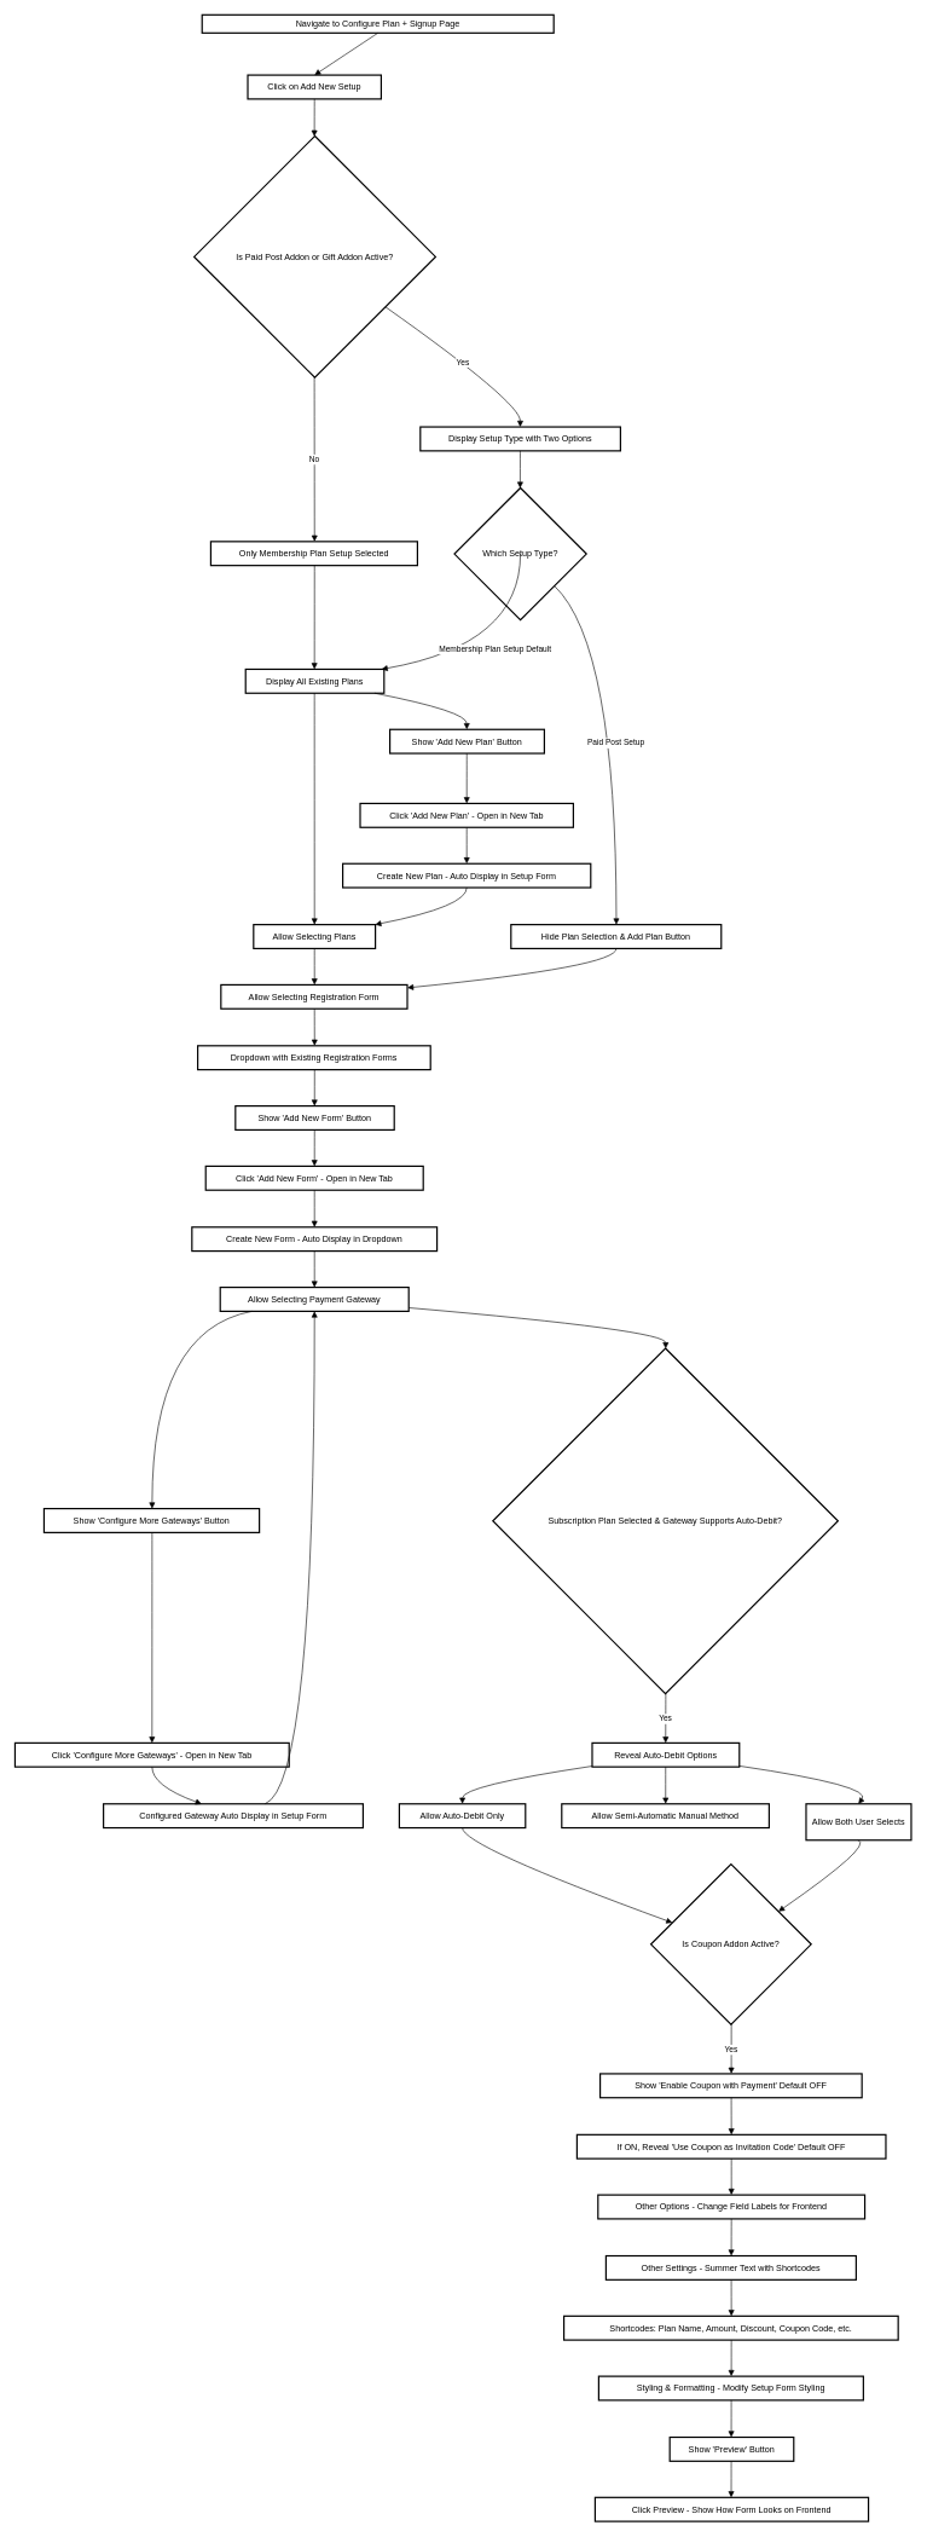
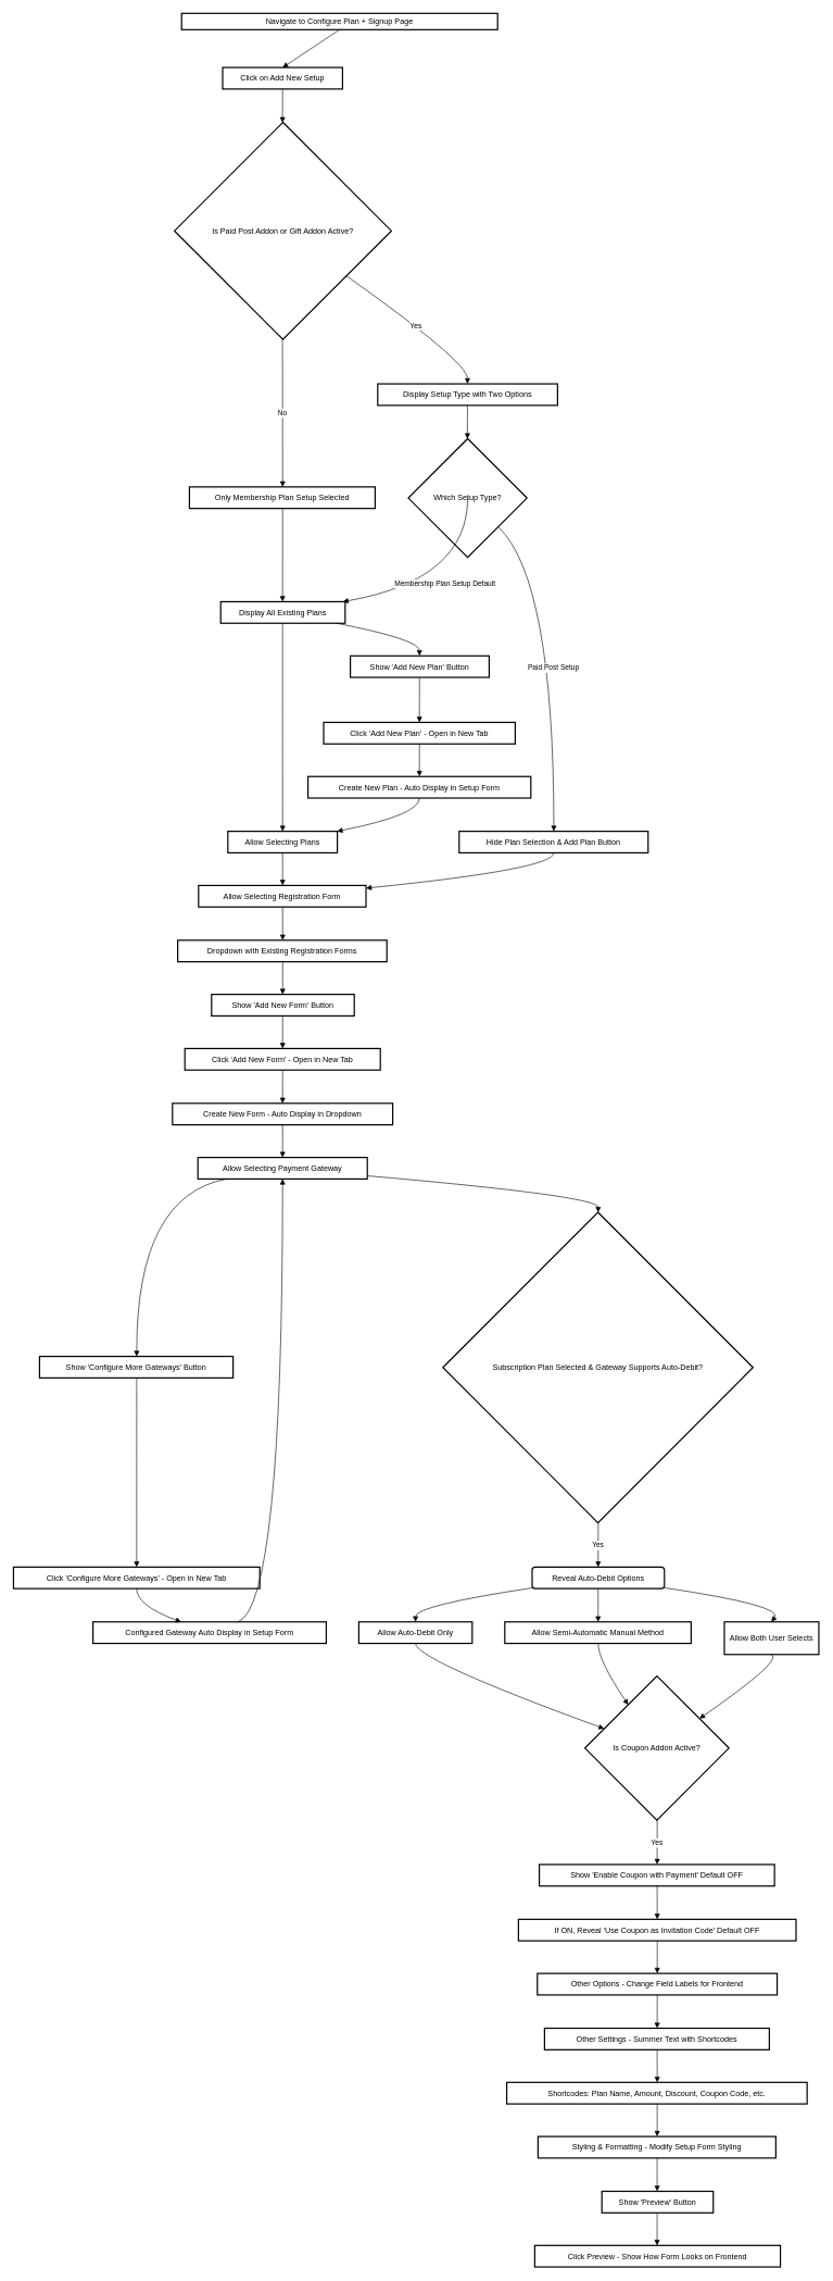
  <mxCell id="0" />
  <mxCell id="1" parent="0" />
  <mxCell id="2" value="" style="curved=1;startArrow=none;endArrow=block;exitX=1.0;exitY=0.831;entryX=0.501;entryY=-0.0;rounded=0;" edge="1" parent="1"><mxGeometry relative="1" as="geometry"><Array as="points"><mxPoint x="917" y="1564" /></Array><mxPoint x="563" y="1533.411" as="sourcePoint" /></mxGeometry></mxCell>
  <mxCell id="3" value="Navigate to Configure Plan + Signup Page" style="whiteSpace=wrap;strokeWidth=2;" vertex="1" parent="1"><mxGeometry x="278" y="20" width="485" height="25" as="geometry" /></mxCell>
  <mxCell id="4" value="Click on Add New Setup" style="whiteSpace=wrap;strokeWidth=2;" vertex="1" parent="1"><mxGeometry x="341" y="103" width="184" height="33" as="geometry" /></mxCell>
  <mxCell id="5" value="Is Paid Post Addon or Gift Addon Active?" style="rhombus;strokeWidth=2;whiteSpace=wrap;" vertex="1" parent="1"><mxGeometry x="267" y="187" width="333" height="333" as="geometry" /></mxCell>
  <mxCell id="6" value="Display Setup Type with Two Options" style="whiteSpace=wrap;strokeWidth=2;" vertex="1" parent="1"><mxGeometry x="579" y="588" width="276" height="33" as="geometry" /></mxCell>
  <mxCell id="7" value="Only Membership Plan Setup Selected" style="whiteSpace=wrap;strokeWidth=2;" vertex="1" parent="1"><mxGeometry x="290" y="746" width="285" height="33" as="geometry" /></mxCell>
  <mxCell id="8" value="Display All Existing Plans" style="whiteSpace=wrap;strokeWidth=2;" vertex="1" parent="1"><mxGeometry x="338" y="922" width="191" height="33" as="geometry" /></mxCell>
  <mxCell id="9" value="Which Setup Type?" style="rhombus;strokeWidth=2;whiteSpace=wrap;" vertex="1" parent="1"><mxGeometry x="626" y="672" width="182" height="182" as="geometry" /></mxCell>
  <mxCell id="10" value="Hide Plan Selection &amp; Add Plan Button" style="whiteSpace=wrap;strokeWidth=2;" vertex="1" parent="1"><mxGeometry x="704" y="1274" width="290" height="33" as="geometry" /></mxCell>
  <mxCell id="11" value="Allow Selecting Plans" style="whiteSpace=wrap;strokeWidth=2;" vertex="1" parent="1"><mxGeometry x="349" y="1274" width="168" height="33" as="geometry" /></mxCell>
  <mxCell id="12" value="Show 'Add New Plan' Button" style="whiteSpace=wrap;strokeWidth=2;" vertex="1" parent="1"><mxGeometry x="537" y="1005" width="213" height="33" as="geometry" /></mxCell>
  <mxCell id="13" value="Click 'Add New Plan' - Open in New Tab" style="whiteSpace=wrap;strokeWidth=2;" vertex="1" parent="1"><mxGeometry x="496" y="1107" width="294" height="33" as="geometry" /></mxCell>
  <mxCell id="14" value="Create New Plan - Auto Display in Setup Form" style="whiteSpace=wrap;strokeWidth=2;" vertex="1" parent="1"><mxGeometry x="472" y="1190" width="342" height="33" as="geometry" /></mxCell>
  <mxCell id="15" value="Allow Selecting Registration Form" style="whiteSpace=wrap;strokeWidth=2;" vertex="1" parent="1"><mxGeometry x="304" y="1357" width="257" height="33" as="geometry" /></mxCell>
  <mxCell id="16" value="Dropdown with Existing Registration Forms" style="whiteSpace=wrap;strokeWidth=2;" vertex="1" parent="1"><mxGeometry x="272" y="1441" width="321" height="33" as="geometry" /></mxCell>
  <mxCell id="17" value="Show 'Add New Form' Button" style="whiteSpace=wrap;strokeWidth=2;" vertex="1" parent="1"><mxGeometry x="324" y="1524" width="219" height="33" as="geometry" /></mxCell>
  <mxCell id="18" value="Click 'Add New Form' - Open in New Tab" style="whiteSpace=wrap;strokeWidth=2;" vertex="1" parent="1"><mxGeometry x="283" y="1607" width="300" height="33" as="geometry" /></mxCell>
  <mxCell id="19" value="Create New Form - Auto Display in Dropdown" style="whiteSpace=wrap;strokeWidth=2;" vertex="1" parent="1"><mxGeometry x="264" y="1691" width="338" height="33" as="geometry" /></mxCell>
  <mxCell id="20" value="Allow Selecting Payment Gateway" style="whiteSpace=wrap;strokeWidth=2;" vertex="1" parent="1"><mxGeometry x="303" y="1774" width="260" height="33" as="geometry" /></mxCell>
  <mxCell id="21" value="Show 'Configure More Gateways' Button" style="whiteSpace=wrap;strokeWidth=2;" vertex="1" parent="1"><mxGeometry x="60" y="2079" width="297" height="33" as="geometry" /></mxCell>
  <mxCell id="22" value="Click 'Configure More Gateways' - Open in New Tab" style="whiteSpace=wrap;strokeWidth=2;" vertex="1" parent="1"><mxGeometry x="20" y="2402" width="378" height="33" as="geometry" /></mxCell>
  <mxCell id="23" value="Configured Gateway Auto Display in Setup Form" style="whiteSpace=wrap;strokeWidth=2;" vertex="1" parent="1"><mxGeometry x="142" y="2486" width="358" height="33" as="geometry" /></mxCell>
  <mxCell id="24" value="Subscription Plan Selected &amp; Gateway Supports Auto-Debit?" style="rhombus;strokeWidth=2;whiteSpace=wrap;" vertex="1" parent="1"><mxGeometry x="679" y="1858" width="476" height="476" as="geometry" /></mxCell>
- <mxCell id="25" value="Reveal Auto-Debit Options" style="whiteSpace=wrap;strokeWidth=2;" vertex="1" parent="1"><mxGeometry x="816" y="2402" width="203" height="33" as="geometry" /></mxCell>
+ <mxCell id="25" value="Reveal Auto-Debit Options" style="whiteSpace=wrap;strokeWidth=2;rounded=1;" vertex="1" parent="1"><mxGeometry x="816" y="2402" width="203" height="33" as="geometry" /></mxCell>
  <mxCell id="26" value="Allow Auto-Debit Only" style="whiteSpace=wrap;strokeWidth=2;" vertex="1" parent="1"><mxGeometry x="550" y="2486" width="174" height="33" as="geometry" /></mxCell>
  <mxCell id="27" value="Allow Semi-Automatic Manual Method" style="whiteSpace=wrap;strokeWidth=2;" vertex="1" parent="1"><mxGeometry x="774" y="2486" width="286" height="33" as="geometry" /></mxCell>
  <mxCell id="28" value="Allow Both User Selects" style="whiteSpace=wrap;strokeWidth=2;" vertex="1" parent="1"><mxGeometry x="1111" y="2486" width="145" height="50" as="geometry" /></mxCell>
  <mxCell id="29" value="Is Coupon Addon Active?" style="rhombus;strokeWidth=2;whiteSpace=wrap;" vertex="1" parent="1"><mxGeometry x="897" y="2569" width="221" height="221" as="geometry" /></mxCell>
  <mxCell id="30" value="Show 'Enable Coupon with Payment' Default OFF" style="whiteSpace=wrap;strokeWidth=2;" vertex="1" parent="1"><mxGeometry x="827" y="2858" width="361" height="33" as="geometry" /></mxCell>
  <mxCell id="31" value="If ON, Reveal 'Use Coupon as Invitation Code' Default OFF" style="whiteSpace=wrap;strokeWidth=2;" vertex="1" parent="1"><mxGeometry x="795" y="2942" width="426" height="33" as="geometry" /></mxCell>
  <mxCell id="32" value="Other Options - Change Field Labels for Frontend" style="whiteSpace=wrap;strokeWidth=2;" vertex="1" parent="1"><mxGeometry x="824" y="3025" width="368" height="33" as="geometry" /></mxCell>
  <mxCell id="33" value="Other Settings - Summer Text with Shortcodes" style="whiteSpace=wrap;strokeWidth=2;" vertex="1" parent="1"><mxGeometry x="835" y="3109" width="345" height="33" as="geometry" /></mxCell>
  <mxCell id="34" value="Shortcodes: Plan Name, Amount, Discount, Coupon Code, etc." style="whiteSpace=wrap;strokeWidth=2;" vertex="1" parent="1"><mxGeometry x="777" y="3192" width="461" height="33" as="geometry" /></mxCell>
  <mxCell id="35" value="Styling &amp; Formatting - Modify Setup Form Styling" style="whiteSpace=wrap;strokeWidth=2;" vertex="1" parent="1"><mxGeometry x="825" y="3275" width="365" height="33" as="geometry" /></mxCell>
  <mxCell id="36" value="Show 'Preview' Button" style="whiteSpace=wrap;strokeWidth=2;" vertex="1" parent="1"><mxGeometry x="923" y="3359" width="171" height="33" as="geometry" /></mxCell>
  <mxCell id="37" value="Click Preview - Show How Form Looks on Frontend" style="whiteSpace=wrap;strokeWidth=2;" vertex="1" parent="1"><mxGeometry x="820" y="3442" width="377" height="33" as="geometry" /></mxCell>
  <mxCell id="38" value="" style="curved=1;startArrow=none;endArrow=block;exitX=0.5;exitY=1.012;entryX=0.5;entryY=0.012;rounded=0;" edge="1" parent="1" source="3" target="4"><mxGeometry relative="1" as="geometry"><Array as="points" /></mxGeometry></mxCell>
  <mxCell id="39" value="" style="curved=1;startArrow=none;endArrow=block;exitX=0.5;exitY=1.024;entryX=0.498;entryY=-0.001;rounded=0;" edge="1" parent="1" source="4" target="5"><mxGeometry relative="1" as="geometry"><Array as="points" /></mxGeometry></mxCell>
  <mxCell id="40" value="Yes" style="curved=1;startArrow=none;endArrow=block;exitX=0.998;exitY=0.853;entryX=0.499;entryY=0.004;rounded=0;" edge="1" parent="1" source="5" target="6"><mxGeometry relative="1" as="geometry"><Array as="points"><mxPoint x="717" y="554" /></Array></mxGeometry></mxCell>
  <mxCell id="41" value="No" style="curved=1;startArrow=none;endArrow=block;exitX=0.498;exitY=0.999;entryX=0.502;entryY=-0.006;rounded=0;" edge="1" parent="1" source="5" target="7"><mxGeometry relative="1" as="geometry"><Array as="points" /></mxGeometry></mxCell>
  <mxCell id="42" value="" style="curved=1;startArrow=none;endArrow=block;exitX=0.502;exitY=1.006;entryX=0.497;entryY=-0.004;rounded=0;" edge="1" parent="1" source="7" target="8"><mxGeometry relative="1" as="geometry"><Array as="points" /></mxGeometry></mxCell>
  <mxCell id="43" value="" style="curved=1;startArrow=none;endArrow=block;exitX=0.499;exitY=1.016;entryX=0.498;entryY=-0.003;rounded=0;" edge="1" parent="1" source="6" target="9"><mxGeometry relative="1" as="geometry"><Array as="points" /></mxGeometry></mxCell>
  <mxCell id="44" value="Membership Plan Setup Default" style="curved=1;startArrow=none;endArrow=block;exitX=0.498;exitY=0.997;entryX=0.985;entryY=-0.004;rounded=0;" edge="1" parent="1" source="9" target="8"><mxGeometry relative="1" as="geometry"><Array as="points"><mxPoint x="717" y="888" /></Array></mxGeometry></mxCell>
  <mxCell id="45" value="Paid Post Setup" style="curved=1;startArrow=none;endArrow=block;exitX=0.998;exitY=0.969;entryX=0.501;entryY=-0.004;rounded=0;" edge="1" parent="1" source="9" target="10"><mxGeometry relative="1" as="geometry"><Array as="points"><mxPoint x="849" y="888" /></Array></mxGeometry></mxCell>
  <mxCell id="46" value="" style="curved=1;startArrow=none;endArrow=block;exitX=0.497;exitY=1.008;entryX=0.5;entryY=-0.004;rounded=0;" edge="1" parent="1" source="8" target="11"><mxGeometry relative="1" as="geometry"><Array as="points" /></mxGeometry></mxCell>
  <mxCell id="47" value="" style="curved=1;startArrow=none;endArrow=block;exitX=0.938;exitY=1.008;entryX=0.498;entryY=0.008;rounded=0;" edge="1" parent="1" source="8" target="12"><mxGeometry relative="1" as="geometry"><Array as="points"><mxPoint x="643" y="980" /></Array></mxGeometry></mxCell>
  <mxCell id="48" value="" style="curved=1;startArrow=none;endArrow=block;exitX=0.498;exitY=1.02;entryX=0.5;entryY=0.002;rounded=0;" edge="1" parent="1" source="12" target="13"><mxGeometry relative="1" as="geometry"><Array as="points" /></mxGeometry></mxCell>
  <mxCell id="49" value="" style="curved=1;startArrow=none;endArrow=block;exitX=0.5;exitY=1.014;entryX=0.5;entryY=0.014;rounded=0;" edge="1" parent="1" source="13" target="14"><mxGeometry relative="1" as="geometry"><Array as="points" /></mxGeometry></mxCell>
  <mxCell id="50" value="" style="curved=1;startArrow=none;endArrow=block;exitX=0.5;exitY=1.026;entryX=0.999;entryY=-0.002;rounded=0;" edge="1" parent="1" source="14" target="11"><mxGeometry relative="1" as="geometry"><Array as="points"><mxPoint x="643" y="1249" /></Array></mxGeometry></mxCell>
  <mxCell id="51" value="" style="curved=1;startArrow=none;endArrow=block;exitX=0.5;exitY=1.008;entryX=0.502;entryY=0.008;rounded=0;" edge="1" parent="1" source="11" target="15"><mxGeometry relative="1" as="geometry"><Array as="points" /></mxGeometry></mxCell>
  <mxCell id="52" value="" style="curved=1;startArrow=none;endArrow=block;exitX=0.501;exitY=1.008;entryX=1.002;entryY=0.124;rounded=0;" edge="1" parent="1" source="10" target="15"><mxGeometry relative="1" as="geometry"><Array as="points"><mxPoint x="849" y="1332" /></Array></mxGeometry></mxCell>
  <mxCell id="53" value="" style="curved=1;startArrow=none;endArrow=block;exitX=0.502;exitY=1.02;entryX=0.502;entryY=-0.01;rounded=0;" edge="1" parent="1" source="15" target="16"><mxGeometry relative="1" as="geometry"><Array as="points" /></mxGeometry></mxCell>
  <mxCell id="54" value="" style="curved=1;startArrow=none;endArrow=block;exitX=0.502;exitY=1.002;entryX=0.498;entryY=0.002;rounded=0;" edge="1" parent="1" source="16" target="17"><mxGeometry relative="1" as="geometry"><Array as="points" /></mxGeometry></mxCell>
  <mxCell id="55" value="" style="curved=1;startArrow=none;endArrow=block;exitX=0.498;exitY=1.014;entryX=0.5;entryY=0.014;rounded=0;" edge="1" parent="1" source="17" target="18"><mxGeometry relative="1" as="geometry"><Array as="points" /></mxGeometry></mxCell>
  <mxCell id="56" value="" style="curved=1;startArrow=none;endArrow=block;exitX=0.5;exitY=1.026;entryX=0.5;entryY=-0.004;rounded=0;" edge="1" parent="1" source="18" target="19"><mxGeometry relative="1" as="geometry"><Array as="points" /></mxGeometry></mxCell>
  <mxCell id="57" value="" style="curved=1;startArrow=none;endArrow=block;exitX=0.5;exitY=1.008;entryX=0.5;entryY=0.008;rounded=0;" edge="1" parent="1" source="19" target="20"><mxGeometry relative="1" as="geometry"><Array as="points" /></mxGeometry></mxCell>
  <mxCell id="58" value="" style="curved=1;startArrow=none;endArrow=block;exitX=0.155;exitY=1.02;entryX=0.502;entryY=0.001;rounded=0;" edge="1" parent="1" source="20" target="21"><mxGeometry relative="1" as="geometry"><Array as="points"><mxPoint x="209" y="1833" /></Array></mxGeometry></mxCell>
  <mxCell id="59" value="" style="curved=1;startArrow=none;endArrow=block;exitX=0.502;exitY=1.013;entryX=0.5;entryY=0.005;rounded=0;" edge="1" parent="1" source="21" target="22"><mxGeometry relative="1" as="geometry"><Array as="points" /></mxGeometry></mxCell>
  <mxCell id="60" value="" style="curved=1;startArrow=none;endArrow=block;exitX=0.5;exitY=1.018;entryX=0.375;entryY=-0.013;rounded=0;" edge="1" parent="1" source="22" target="23"><mxGeometry relative="1" as="geometry"><Array as="points"><mxPoint x="209" y="2461" /></Array></mxGeometry></mxCell>
  <mxCell id="61" value="" style="curved=1;startArrow=none;endArrow=block;exitX=0.625;exitY=-0.013;entryX=0.5;entryY=1.02;rounded=0;" edge="1" parent="1" source="23" target="20"><mxGeometry relative="1" as="geometry"><Array as="points"><mxPoint x="433" y="2461" /></Array></mxGeometry></mxCell>
  <mxCell id="62" value="" style="curved=1;startArrow=none;endArrow=block;exitX=1.0;exitY=0.853;entryX=0.501;entryY=-0.001;rounded=0;" edge="1" parent="1" source="20" target="24"><mxGeometry relative="1" as="geometry"><Array as="points"><mxPoint x="917" y="1833" /></Array></mxGeometry></mxCell>
  <mxCell id="63" value="Yes" style="curved=1;startArrow=none;endArrow=block;exitX=0.501;exitY=1.0;entryX=0.499;entryY=0.005;rounded=0;" edge="1" parent="1" source="24" target="25"><mxGeometry relative="1" as="geometry"><Array as="points" /></mxGeometry></mxCell>
  <mxCell id="64" value="" style="curved=1;startArrow=none;endArrow=block;exitX=0.0;exitY=0.968;entryX=0.5;entryY=-0.013;rounded=0;" edge="1" parent="1" source="25" target="26"><mxGeometry relative="1" as="geometry"><Array as="points"><mxPoint x="637" y="2461" /></Array></mxGeometry></mxCell>
  <mxCell id="65" value="" style="curved=1;startArrow=none;endArrow=block;exitX=0.499;exitY=1.018;entryX=0.501;entryY=-0.013;rounded=0;" edge="1" parent="1" source="25" target="27"><mxGeometry relative="1" as="geometry"><Array as="points" /></mxGeometry></mxCell>
  <mxCell id="66" value="" style="curved=1;startArrow=none;endArrow=block;exitX=0.998;exitY=0.96;entryX=0.497;entryY=-0.013;rounded=0;" edge="1" parent="1" source="25" target="28"><mxGeometry relative="1" as="geometry"><Array as="points"><mxPoint x="1203" y="2461" /></Array></mxGeometry></mxCell>
  <mxCell id="67" value="" style="curved=1;startArrow=none;endArrow=block;exitX=0.5;exitY=0.999;entryX=0.002;entryY=0.317;rounded=0;" edge="1" parent="1" source="26" target="29"><mxGeometry relative="1" as="geometry"><Array as="points"><mxPoint x="637" y="2544" /></Array></mxGeometry></mxCell>
+ <mxCell id="68" value="" style="curved=1;startArrow=none;endArrow=block;exitX=0.501;exitY=0.999;entryX=0.168;entryY=-0.0;rounded=0;" edge="1" parent="1" source="27" target="29"><mxGeometry relative="1" as="geometry"><Array as="points"><mxPoint x="917" y="2544" /></Array></mxGeometry></mxCell>
  <mxCell id="69" value="" style="curved=1;startArrow=none;endArrow=block;exitX=0.497;exitY=0.999;entryX=1.002;entryY=0.153;rounded=0;" edge="1" parent="1" source="28" target="29"><mxGeometry relative="1" as="geometry"><Array as="points"><mxPoint x="1203" y="2544" /></Array></mxGeometry></mxCell>
  <mxCell id="70" value="Yes" style="curved=1;startArrow=none;endArrow=block;exitX=0.502;exitY=1.0;entryX=0.501;entryY=0.011;rounded=0;" edge="1" parent="1" source="29" target="30"><mxGeometry relative="1" as="geometry"><Array as="points" /></mxGeometry></mxCell>
  <mxCell id="71" value="" style="curved=1;startArrow=none;endArrow=block;exitX=0.501;exitY=1.023;entryX=0.5;entryY=-0.007;rounded=0;" edge="1" parent="1" source="30" target="31"><mxGeometry relative="1" as="geometry"><Array as="points" /></mxGeometry></mxCell>
  <mxCell id="72" value="" style="curved=1;startArrow=none;endArrow=block;exitX=0.5;exitY=1.005;entryX=0.5;entryY=0.005;rounded=0;" edge="1" parent="1" source="31" target="32"><mxGeometry relative="1" as="geometry"><Array as="points" /></mxGeometry></mxCell>
  <mxCell id="73" value="" style="curved=1;startArrow=none;endArrow=block;exitX=0.5;exitY=1.017;entryX=0.501;entryY=-0.013;rounded=0;" edge="1" parent="1" source="32" target="33"><mxGeometry relative="1" as="geometry"><Array as="points" /></mxGeometry></mxCell>
  <mxCell id="74" value="" style="curved=1;startArrow=none;endArrow=block;exitX=0.501;exitY=0.999;entryX=0.501;entryY=-0.001;rounded=0;" edge="1" parent="1" source="33" target="34"><mxGeometry relative="1" as="geometry"><Array as="points" /></mxGeometry></mxCell>
  <mxCell id="75" value="" style="curved=1;startArrow=none;endArrow=block;exitX=0.501;exitY=1.011;entryX=0.501;entryY=0.011;rounded=0;" edge="1" parent="1" source="34" target="35"><mxGeometry relative="1" as="geometry"><Array as="points" /></mxGeometry></mxCell>
  <mxCell id="76" value="" style="curved=1;startArrow=none;endArrow=block;exitX=0.501;exitY=1.023;entryX=0.496;entryY=-0.007;rounded=0;" edge="1" parent="1" source="35" target="36"><mxGeometry relative="1" as="geometry"><Array as="points" /></mxGeometry></mxCell>
  <mxCell id="77" value="" style="curved=1;startArrow=none;endArrow=block;exitX=0.496;exitY=1.005;entryX=0.498;entryY=0.005;rounded=0;" edge="1" parent="1" source="36" target="37"><mxGeometry relative="1" as="geometry"><Array as="points" /></mxGeometry></mxCell>
